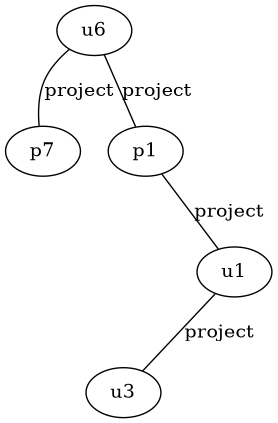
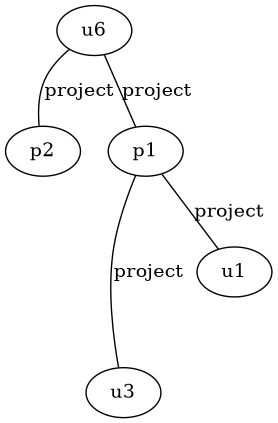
  digraph {
    edge [dir=none]
    n1 [label=u6]
-   p2 [label=p7]
+   p2
    p1
    u3
    u1
    n1 -> p2 [label=project]
    n1 -> p1 [label=project]
-   u1 -> u3 [label=project]
+   p1 -> u3 [label=project]
    p1 -> u1 [label=project]
  }
